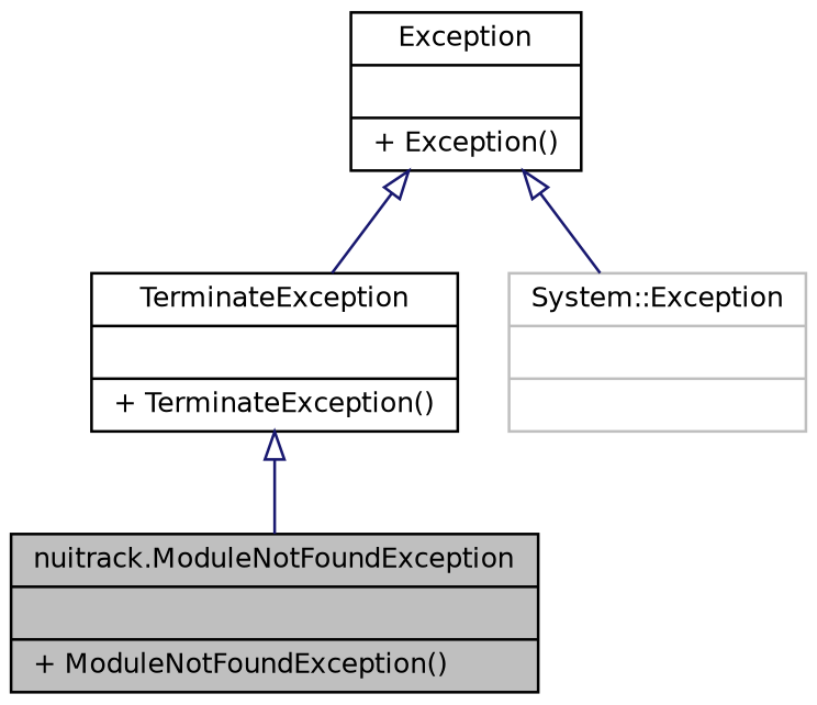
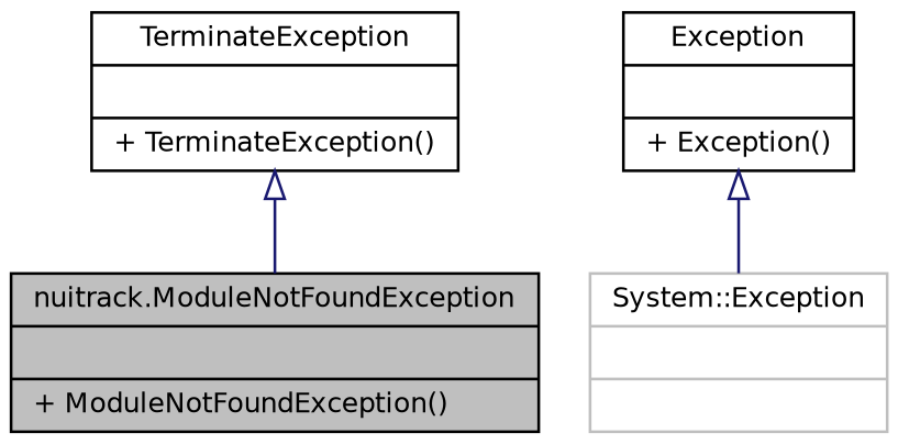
  digraph {
    fontname="DejaVu Sans"
    node [color=black fillcolor=white fontname="DejaVu Sans" fontsize=10 shape=record style=filled]
    edge [arrowtail=onormal color=midnightblue dir=back fontname="DejaVu Sans" fontsize=10 labelfontname=Helvetica labelfontsize=10 style=solid]
    n1 [fillcolor=grey75 fontcolor=black height=0.2 label="{nuitrack.ModuleNotFoundException\n||+ ModuleNotFoundException()\l}" width=0.4]
    n2 [height=0.2 label="{TerminateException\n||+ TerminateException()\l}" width=0.4]
    n3 [height=0.2 label="{Exception\n||+ Exception()\l}" width=0.4]
    n4 [color=grey75 height=0.2 label="{System::Exception\n||}" width=0.4]
    n2 -> n1
-   n3 -> n2
    n3 -> n4
  }
